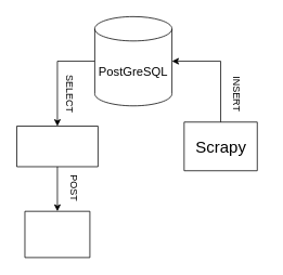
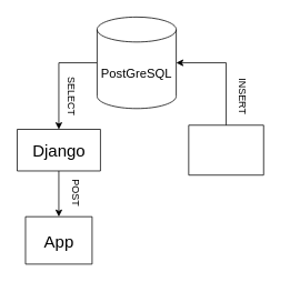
  <mxCell id="0" />
  <mxCell id="1" parent="0" />
  <mxCell id="2" style="edgeStyle=orthogonalEdgeStyle;rounded=0;orthogonalLoop=1;jettySize=auto;html=1;exitX=0.5;exitY=0;exitDx=0;exitDy=0;entryX=1;entryY=0.5;entryDx=0;entryDy=0;entryPerimeter=0;" parent="1" source="3" target="9" edge="1"><mxGeometry relative="1" as="geometry" /></mxCell>
  <mxCell id="3" value="" style="swimlane;startSize=0;" parent="1" vertex="1"><mxGeometry x="226" y="150" width="90" height="60" as="geometry" /></mxCell>
- <mxCell id="4" value="Scrapy" style="text;html=1;align=center;verticalAlign=middle;resizable=0;points=[];autosize=1;strokeColor=none;fillColor=none;fontSize=20;" parent="3" vertex="1"><mxGeometry y="10" width="90" height="40" as="geometry" /></mxCell>
  <mxCell id="5" style="edgeStyle=orthogonalEdgeStyle;rounded=0;orthogonalLoop=1;jettySize=auto;html=1;exitX=0.5;exitY=1;exitDx=0;exitDy=0;entryX=0.5;entryY=0;entryDx=0;entryDy=0;" parent="1" source="6" target="12" edge="1"><mxGeometry relative="1" as="geometry" /></mxCell>
  <mxCell id="6" value="" style="swimlane;startSize=0;" parent="1" vertex="1"><mxGeometry x="20" y="155" width="100" height="50" as="geometry" /></mxCell>
+ <mxCell id="7" value="Django" style="text;html=1;align=center;verticalAlign=middle;resizable=0;points=[];autosize=1;strokeColor=none;fillColor=none;fontSize=20;" parent="6" vertex="1"><mxGeometry x="5" y="5" width="90" height="40" as="geometry" /></mxCell>
  <mxCell id="8" style="edgeStyle=orthogonalEdgeStyle;rounded=0;orthogonalLoop=1;jettySize=auto;html=1;exitX=0;exitY=0.5;exitDx=0;exitDy=0;exitPerimeter=0;entryX=0.5;entryY=0;entryDx=0;entryDy=0;" parent="1" source="9" target="6" edge="1"><mxGeometry relative="1" as="geometry" /></mxCell>
  <mxCell id="9" value="&lt;font style=&quot;font-size: 15px;&quot;&gt;PostGreSQL&lt;/font&gt;" style="shape=cylinder3;whiteSpace=wrap;html=1;boundedLbl=1;backgroundOutline=1;size=15;" parent="1" vertex="1"><mxGeometry x="116" y="20" width="95" height="110" as="geometry" /></mxCell>
  <mxCell id="10" value="INSERT" style="text;html=1;align=center;verticalAlign=middle;resizable=0;points=[];autosize=1;strokeColor=none;fillColor=none;rotation=90;" parent="1" vertex="1"><mxGeometry x="256" y="100" width="70" height="30" as="geometry" /></mxCell>
  <mxCell id="11" value="SELECT" style="text;html=1;align=center;verticalAlign=middle;resizable=0;points=[];autosize=1;strokeColor=none;fillColor=none;rotation=90;" parent="1" vertex="1"><mxGeometry x="50" y="100" width="70" height="30" as="geometry" /></mxCell>
  <mxCell id="12" value="" style="swimlane;startSize=0;" parent="1" vertex="1"><mxGeometry x="30" y="260" width="80" height="57" as="geometry" /></mxCell>
+ <mxCell id="13" value="App" style="text;html=1;align=center;verticalAlign=middle;resizable=0;points=[];autosize=1;strokeColor=none;fillColor=none;fontSize=20;" parent="12" vertex="1"><mxGeometry x="10" y="8.5" width="60" height="40" as="geometry" /></mxCell>
  <mxCell id="14" value="POST" style="text;html=1;align=center;verticalAlign=middle;resizable=0;points=[];autosize=1;strokeColor=none;fillColor=none;rotation=90;" parent="1" vertex="1"><mxGeometry x="60" y="216" width="60" height="30" as="geometry" /></mxCell>
